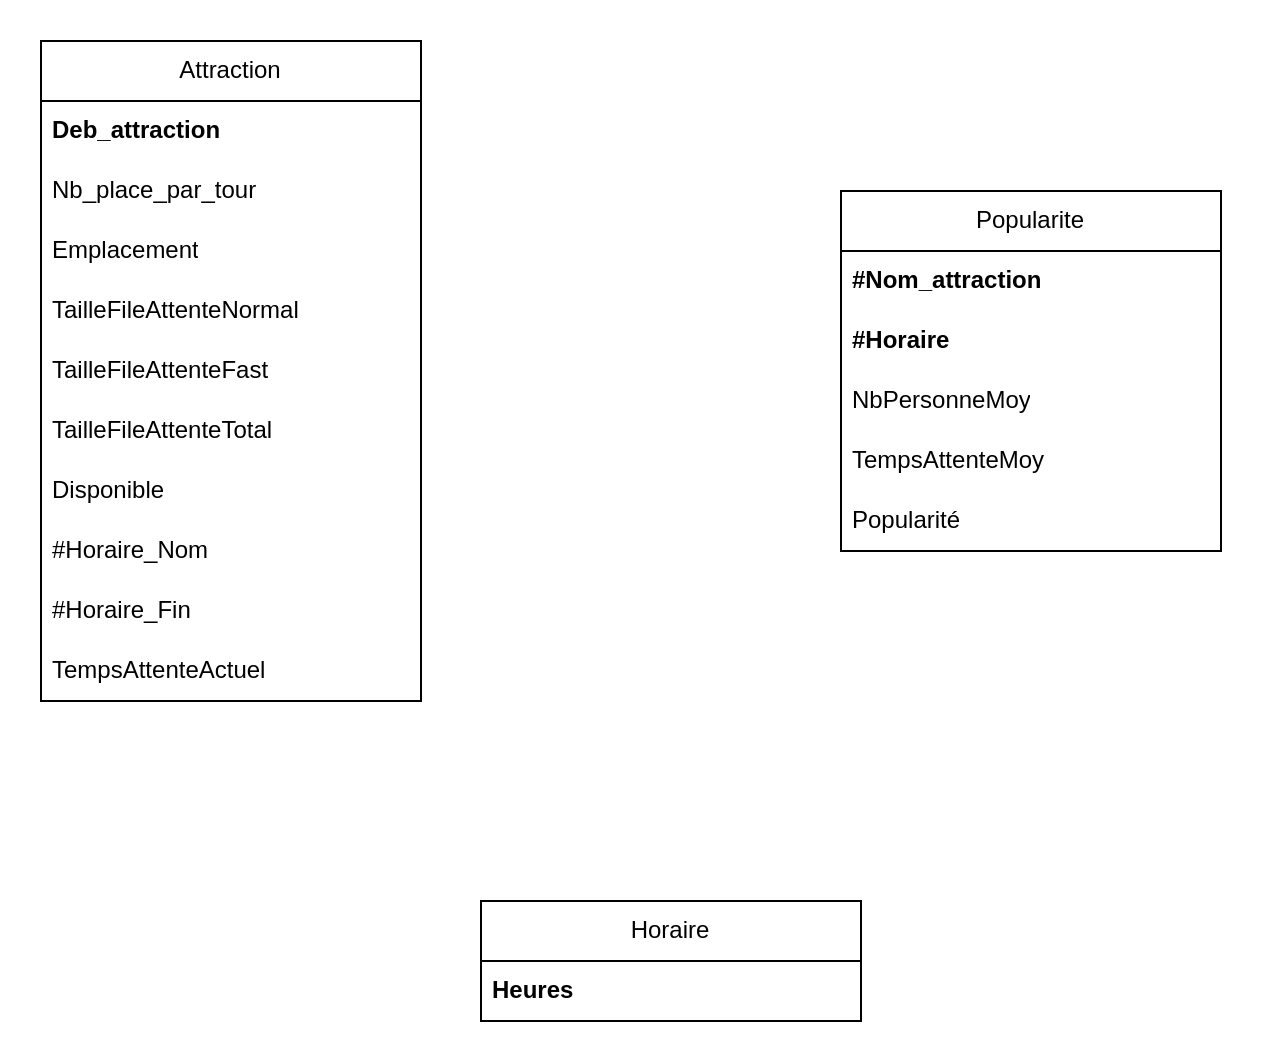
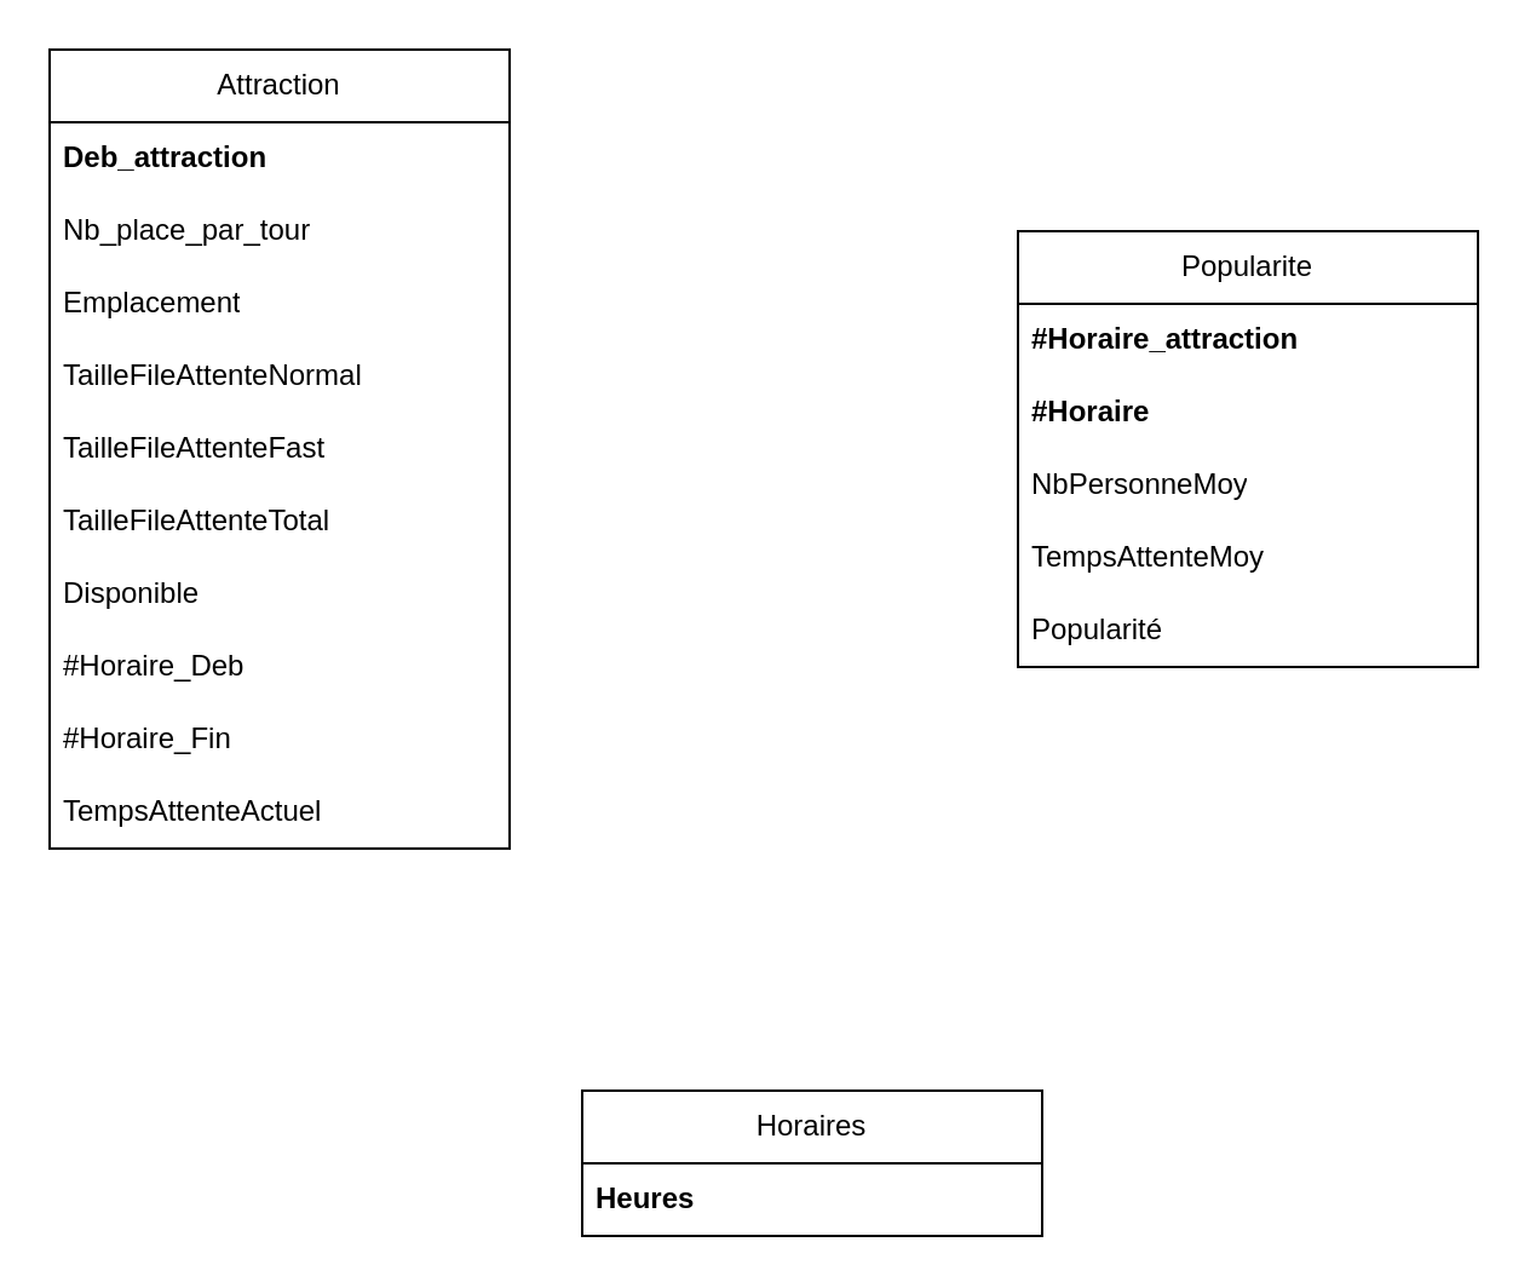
  <mxCell id="0" />
  <mxCell id="1" parent="0" />
  <mxCell id="2" value="Attraction" style="swimlane;fontStyle=0;childLayout=stackLayout;horizontal=1;startSize=30;horizontalStack=0;resizeParent=1;resizeParentMax=0;resizeLast=0;collapsible=1;marginBottom=0;whiteSpace=wrap;html=1;" parent="1" vertex="1"><mxGeometry x="20" y="20" width="190" height="330" as="geometry" /></mxCell>
  <mxCell id="3" value="&lt;b&gt;Deb_attraction&lt;/b&gt;" style="text;strokeColor=none;fillColor=none;align=left;verticalAlign=middle;spacingLeft=4;spacingRight=4;overflow=hidden;points=[[0,0.5],[1,0.5]];portConstraint=eastwest;rotatable=0;whiteSpace=wrap;html=1;" parent="2" vertex="1"><mxGeometry y="30" width="190" height="30" as="geometry" /></mxCell>
  <mxCell id="4" value="Nb_place_par_tour" style="text;strokeColor=none;fillColor=none;align=left;verticalAlign=middle;spacingLeft=4;spacingRight=4;overflow=hidden;points=[[0,0.5],[1,0.5]];portConstraint=eastwest;rotatable=0;whiteSpace=wrap;html=1;" parent="2" vertex="1"><mxGeometry y="60" width="190" height="30" as="geometry" /></mxCell>
  <mxCell id="5" value="Emplacement" style="text;strokeColor=none;fillColor=none;align=left;verticalAlign=middle;spacingLeft=4;spacingRight=4;overflow=hidden;points=[[0,0.5],[1,0.5]];portConstraint=eastwest;rotatable=0;whiteSpace=wrap;html=1;" parent="2" vertex="1"><mxGeometry y="90" width="190" height="30" as="geometry" /></mxCell>
  <mxCell id="6" value="TailleFileAttenteNormal" style="text;strokeColor=none;fillColor=none;align=left;verticalAlign=middle;spacingLeft=4;spacingRight=4;overflow=hidden;points=[[0,0.5],[1,0.5]];portConstraint=eastwest;rotatable=0;whiteSpace=wrap;html=1;" parent="2" vertex="1"><mxGeometry y="120" width="190" height="30" as="geometry" /></mxCell>
  <mxCell id="7" value="TailleFileAttenteFast " style="text;strokeColor=none;fillColor=none;align=left;verticalAlign=middle;spacingLeft=4;spacingRight=4;overflow=hidden;points=[[0,0.5],[1,0.5]];portConstraint=eastwest;rotatable=0;whiteSpace=wrap;html=1;" parent="2" vertex="1"><mxGeometry y="150" width="190" height="30" as="geometry" /></mxCell>
  <mxCell id="8" value="TailleFileAttenteTotal " style="text;strokeColor=none;fillColor=none;align=left;verticalAlign=middle;spacingLeft=4;spacingRight=4;overflow=hidden;points=[[0,0.5],[1,0.5]];portConstraint=eastwest;rotatable=0;whiteSpace=wrap;html=1;" parent="2" vertex="1"><mxGeometry y="180" width="190" height="30" as="geometry" /></mxCell>
  <mxCell id="9" value="Disponible " style="text;strokeColor=none;fillColor=none;align=left;verticalAlign=middle;spacingLeft=4;spacingRight=4;overflow=hidden;points=[[0,0.5],[1,0.5]];portConstraint=eastwest;rotatable=0;whiteSpace=wrap;html=1;" parent="2" vertex="1"><mxGeometry y="210" width="190" height="30" as="geometry" /></mxCell>
- <mxCell id="10" value="#Horaire_Nom " style="text;strokeColor=none;fillColor=none;align=left;verticalAlign=middle;spacingLeft=4;spacingRight=4;overflow=hidden;points=[[0,0.5],[1,0.5]];portConstraint=eastwest;rotatable=0;whiteSpace=wrap;html=1;" parent="2" vertex="1"><mxGeometry y="240" width="190" height="30" as="geometry" /></mxCell>
+ <mxCell id="10" value="#Horaire_Deb " style="text;strokeColor=none;fillColor=none;align=left;verticalAlign=middle;spacingLeft=4;spacingRight=4;overflow=hidden;points=[[0,0.5],[1,0.5]];portConstraint=eastwest;rotatable=0;whiteSpace=wrap;html=1;" parent="2" vertex="1"><mxGeometry y="240" width="190" height="30" as="geometry" /></mxCell>
  <mxCell id="11" value="#Horaire_Fin " style="text;strokeColor=none;fillColor=none;align=left;verticalAlign=middle;spacingLeft=4;spacingRight=4;overflow=hidden;points=[[0,0.5],[1,0.5]];portConstraint=eastwest;rotatable=0;whiteSpace=wrap;html=1;" parent="2" vertex="1"><mxGeometry y="270" width="190" height="30" as="geometry" /></mxCell>
  <mxCell id="12" value="TempsAttenteActuel " style="text;strokeColor=none;fillColor=none;align=left;verticalAlign=middle;spacingLeft=4;spacingRight=4;overflow=hidden;points=[[0,0.5],[1,0.5]];portConstraint=eastwest;rotatable=0;whiteSpace=wrap;html=1;" parent="2" vertex="1"><mxGeometry y="300" width="190" height="30" as="geometry" /></mxCell>
  <mxCell id="13" value="Popularite" style="swimlane;fontStyle=0;childLayout=stackLayout;horizontal=1;startSize=30;horizontalStack=0;resizeParent=1;resizeParentMax=0;resizeLast=0;collapsible=1;marginBottom=0;whiteSpace=wrap;html=1;" parent="1" vertex="1"><mxGeometry x="420" y="95" width="190" height="180" as="geometry" /></mxCell>
- <mxCell id="14" value="&lt;b&gt;#Nom_attraction&lt;/b&gt;" style="text;strokeColor=none;fillColor=none;align=left;verticalAlign=middle;spacingLeft=4;spacingRight=4;overflow=hidden;points=[[0,0.5],[1,0.5]];portConstraint=eastwest;rotatable=0;whiteSpace=wrap;html=1;" parent="13" vertex="1"><mxGeometry y="30" width="190" height="30" as="geometry" /></mxCell>
+ <mxCell id="14" value="&lt;b&gt;#Horaire_attraction&lt;/b&gt;" style="text;strokeColor=none;fillColor=none;align=left;verticalAlign=middle;spacingLeft=4;spacingRight=4;overflow=hidden;points=[[0,0.5],[1,0.5]];portConstraint=eastwest;rotatable=0;whiteSpace=wrap;html=1;" parent="13" vertex="1"><mxGeometry y="30" width="190" height="30" as="geometry" /></mxCell>
  <mxCell id="15" value="&lt;b&gt;#Horaire &lt;/b&gt;" style="text;strokeColor=none;fillColor=none;align=left;verticalAlign=middle;spacingLeft=4;spacingRight=4;overflow=hidden;points=[[0,0.5],[1,0.5]];portConstraint=eastwest;rotatable=0;whiteSpace=wrap;html=1;" parent="13" vertex="1"><mxGeometry y="60" width="190" height="30" as="geometry" /></mxCell>
  <mxCell id="16" value="NbPersonneMoy " style="text;strokeColor=none;fillColor=none;align=left;verticalAlign=middle;spacingLeft=4;spacingRight=4;overflow=hidden;points=[[0,0.5],[1,0.5]];portConstraint=eastwest;rotatable=0;whiteSpace=wrap;html=1;" parent="13" vertex="1"><mxGeometry y="90" width="190" height="30" as="geometry" /></mxCell>
  <mxCell id="17" value="TempsAttenteMoy " style="text;strokeColor=none;fillColor=none;align=left;verticalAlign=middle;spacingLeft=4;spacingRight=4;overflow=hidden;points=[[0,0.5],[1,0.5]];portConstraint=eastwest;rotatable=0;whiteSpace=wrap;html=1;" parent="13" vertex="1"><mxGeometry y="120" width="190" height="30" as="geometry" /></mxCell>
  <mxCell id="18" value="Popularité " style="text;strokeColor=none;fillColor=none;align=left;verticalAlign=middle;spacingLeft=4;spacingRight=4;overflow=hidden;points=[[0,0.5],[1,0.5]];portConstraint=eastwest;rotatable=0;whiteSpace=wrap;html=1;" parent="13" vertex="1"><mxGeometry y="150" width="190" height="30" as="geometry" /></mxCell>
- <mxCell id="19" value="Horaire" style="swimlane;fontStyle=0;childLayout=stackLayout;horizontal=1;startSize=30;horizontalStack=0;resizeParent=1;resizeParentMax=0;resizeLast=0;collapsible=1;marginBottom=0;whiteSpace=wrap;html=1;" parent="1" vertex="1"><mxGeometry x="240" y="450" width="190" height="60" as="geometry" /></mxCell>
+ <mxCell id="19" value="Horaires" style="swimlane;fontStyle=0;childLayout=stackLayout;horizontal=1;startSize=30;horizontalStack=0;resizeParent=1;resizeParentMax=0;resizeLast=0;collapsible=1;marginBottom=0;whiteSpace=wrap;html=1;" parent="1" vertex="1"><mxGeometry x="240" y="450" width="190" height="60" as="geometry" /></mxCell>
  <mxCell id="20" value="&lt;b&gt;Heures&lt;/b&gt;" style="text;strokeColor=none;fillColor=none;align=left;verticalAlign=middle;spacingLeft=4;spacingRight=4;overflow=hidden;points=[[0,0.5],[1,0.5]];portConstraint=eastwest;rotatable=0;whiteSpace=wrap;html=1;" parent="19" vertex="1"><mxGeometry y="30" width="190" height="30" as="geometry" /></mxCell>
